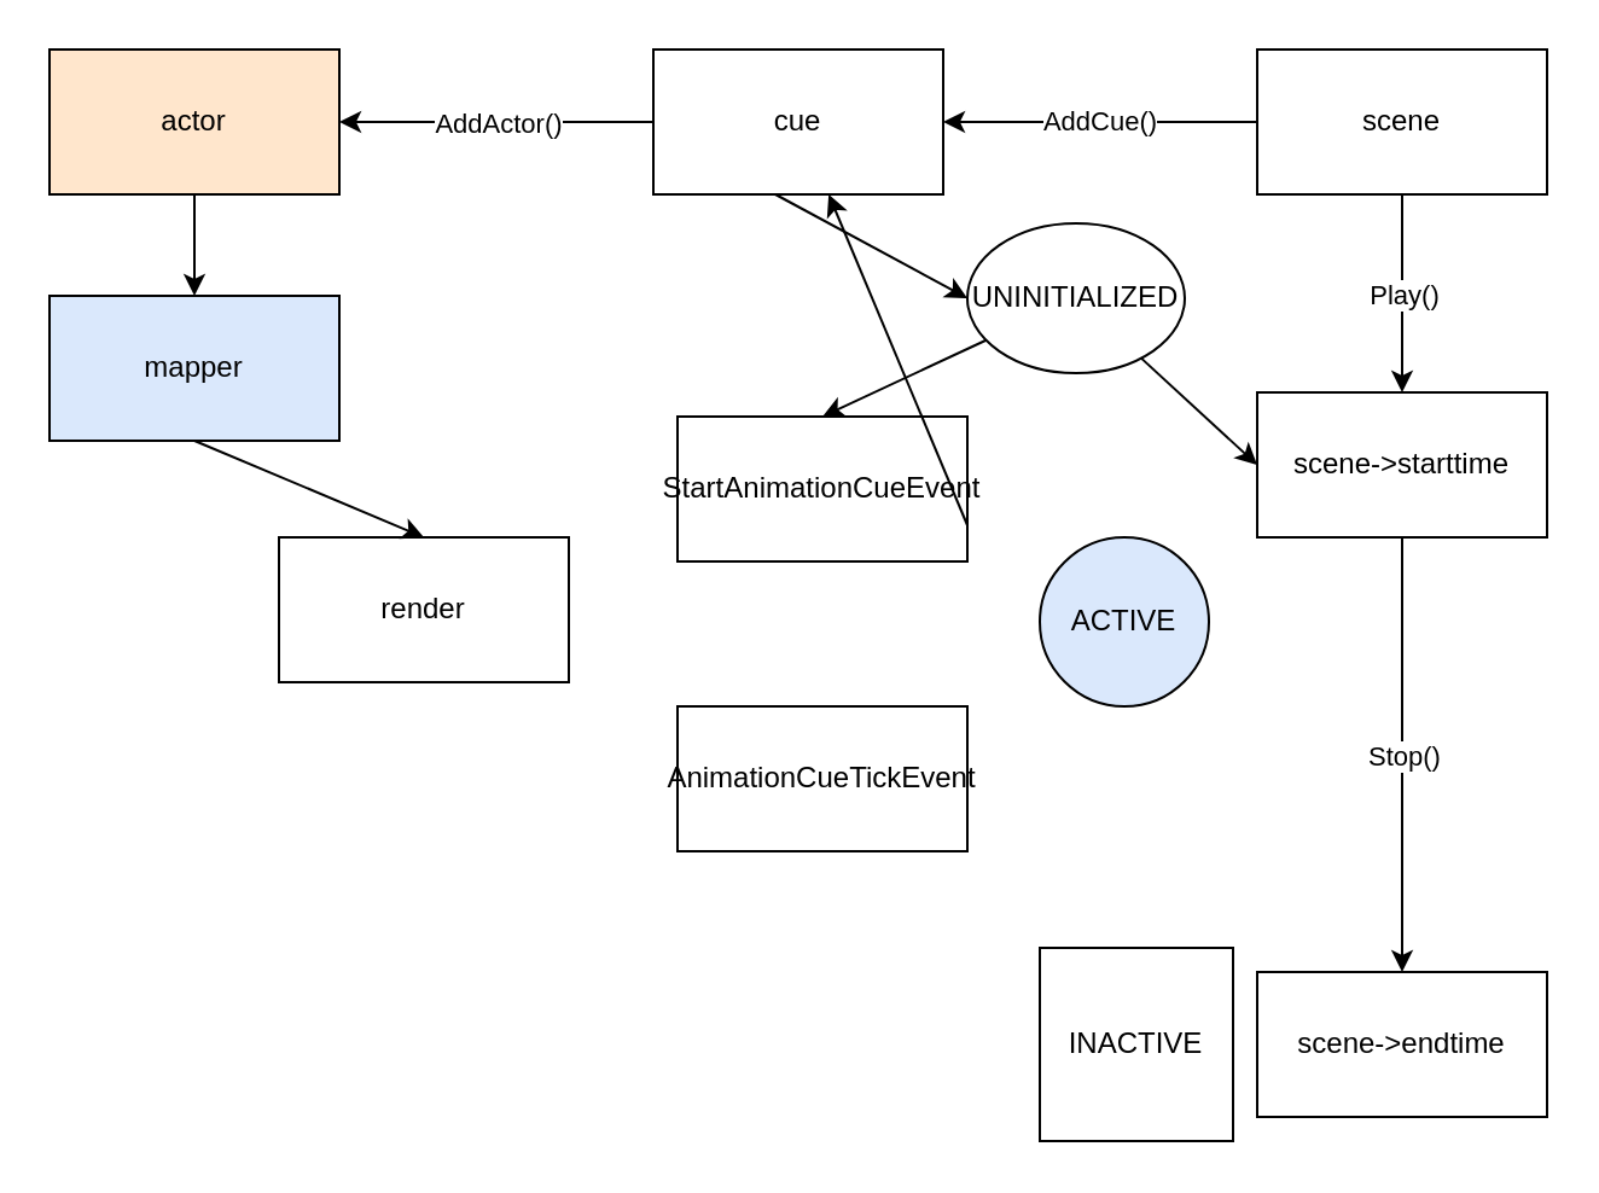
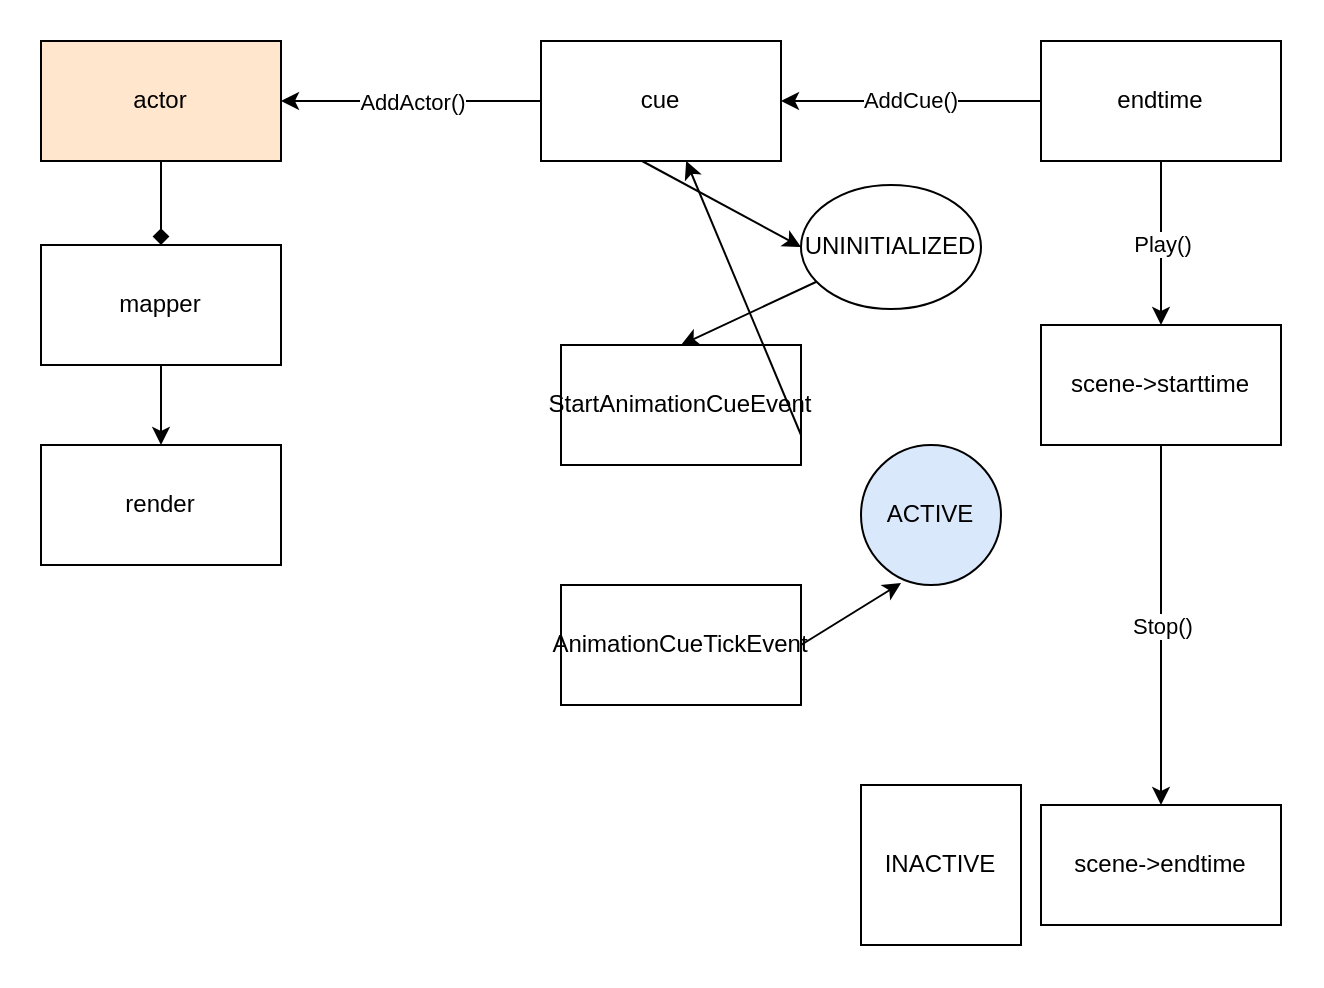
  <mxCell id="0" />
  <mxCell id="1" parent="0" />
  <mxCell id="2" value="StartAnimationCueEvent" style="rounded=0;whiteSpace=wrap;html=1;" parent="1" vertex="1"><mxGeometry x="280" y="172" width="120" height="60" as="geometry" /></mxCell>
  <mxCell id="3" value="AnimationCueTickEvent" style="rounded=0;whiteSpace=wrap;html=1;" parent="1" vertex="1"><mxGeometry x="280" y="292" width="120" height="60" as="geometry" /></mxCell>
  <mxCell id="4" value="actor" style="rounded=0;whiteSpace=wrap;html=1;fillColor=#ffe6cc;" vertex="1" parent="1"><mxGeometry x="20" y="20" width="120" height="60" as="geometry" /></mxCell>
- <mxCell id="5" value="mapper" style="rounded=0;whiteSpace=wrap;html=1;fillColor=#dae8fc;" vertex="1" parent="1"><mxGeometry x="20" y="122" width="120" height="60" as="geometry" /></mxCell>
- <mxCell id="6" value="render" style="rounded=0;whiteSpace=wrap;html=1;" vertex="1" parent="1"><mxGeometry x="115" y="222" width="120" height="60" as="geometry" /></mxCell>
+ <mxCell id="5" value="mapper" style="rounded=0;whiteSpace=wrap;html=1;" vertex="1" parent="1"><mxGeometry x="20" y="122" width="120" height="60" as="geometry" /></mxCell>
+ <mxCell id="6" value="render" style="rounded=0;whiteSpace=wrap;html=1;" vertex="1" parent="1"><mxGeometry x="20" y="222" width="120" height="60" as="geometry" /></mxCell>
  <mxCell id="7" value="cue" style="rounded=0;whiteSpace=wrap;html=1;" vertex="1" parent="1"><mxGeometry x="270" y="20" width="120" height="60" as="geometry" /></mxCell>
- <mxCell id="8" value="scene" style="rounded=0;whiteSpace=wrap;html=1;" vertex="1" parent="1"><mxGeometry x="520" y="20" width="120" height="60" as="geometry" /></mxCell>
+ <mxCell id="8" value="endtime" style="rounded=0;whiteSpace=wrap;html=1;" vertex="1" parent="1"><mxGeometry x="520" y="20" width="120" height="60" as="geometry" /></mxCell>
  <mxCell id="9" value="" style="endArrow=classic;html=1;rounded=0;entryX=1;entryY=0.5;entryDx=0;entryDy=0;exitX=0;exitY=0.5;exitDx=0;exitDy=0;" edge="1" parent="1" source="7" target="4"><mxGeometry relative="1" as="geometry"><mxPoint x="150" y="62" as="sourcePoint" /><mxPoint x="250" y="62" as="targetPoint" /></mxGeometry></mxCell>
  <mxCell id="10" value="AddActor()" style="edgeLabel;resizable=0;html=1;align=center;verticalAlign=middle;" connectable="0" vertex="1" parent="9"><mxGeometry relative="1" as="geometry" /></mxCell>
  <mxCell id="11" value="AddCue()" style="endArrow=classic;html=1;rounded=0;entryX=1;entryY=0.5;entryDx=0;entryDy=0;exitX=0;exitY=0.5;exitDx=0;exitDy=0;" edge="1" parent="1" source="8" target="7"><mxGeometry relative="1" as="geometry"><mxPoint x="480" y="-18" as="sourcePoint" /><mxPoint x="580" y="-18" as="targetPoint" /></mxGeometry></mxCell>
- <mxCell id="12" value="" style="endArrow=classic;html=1;rounded=0;entryX=0.5;entryY=0;entryDx=0;entryDy=0;" edge="1" parent="1" source="4" target="5"><mxGeometry width="50" height="50" relative="1" as="geometry"><mxPoint x="80" y="82" as="sourcePoint" /><mxPoint x="420" y="52" as="targetPoint" /></mxGeometry></mxCell>
+ <mxCell id="12" value="" style="endArrow=diamond;html=1;rounded=0;entryX=0.5;entryY=0;entryDx=0;entryDy=0;" edge="1" parent="1" source="4" target="5"><mxGeometry width="50" height="50" relative="1" as="geometry"><mxPoint x="80" y="82" as="sourcePoint" /><mxPoint x="420" y="52" as="targetPoint" /></mxGeometry></mxCell>
  <mxCell id="13" value="" style="endArrow=classic;html=1;rounded=0;entryX=0.5;entryY=0;entryDx=0;entryDy=0;exitX=0.5;exitY=1;exitDx=0;exitDy=0;" edge="1" parent="1" source="5" target="6"><mxGeometry width="50" height="50" relative="1" as="geometry"><mxPoint x="210" y="242" as="sourcePoint" /><mxPoint x="260" y="192" as="targetPoint" /></mxGeometry></mxCell>
  <mxCell id="14" value="scene-&amp;gt;starttime" style="rounded=0;whiteSpace=wrap;html=1;" vertex="1" parent="1"><mxGeometry x="520" y="162" width="120" height="60" as="geometry" /></mxCell>
  <mxCell id="15" value="" style="endArrow=classic;html=1;rounded=0;exitX=0.5;exitY=1;exitDx=0;exitDy=0;entryX=0.5;entryY=0;entryDx=0;entryDy=0;" edge="1" parent="1" source="8" target="14"><mxGeometry relative="1" as="geometry"><mxPoint x="670" y="132" as="sourcePoint" /><mxPoint x="770" y="132" as="targetPoint" /></mxGeometry></mxCell>
  <mxCell id="16" value="Play()" style="edgeLabel;resizable=0;html=1;align=center;verticalAlign=middle;" connectable="0" vertex="1" parent="15"><mxGeometry relative="1" as="geometry" /></mxCell>
  <mxCell id="17" value="UNINITIALIZED" style="ellipse;whiteSpace=wrap;html=1;" vertex="1" parent="1"><mxGeometry x="400" y="92" width="90" height="62" as="geometry" /></mxCell>
  <mxCell id="18" value="" style="endArrow=classic;html=1;rounded=0;exitX=0.421;exitY=1;exitDx=0;exitDy=0;exitPerimeter=0;entryX=0;entryY=0.5;entryDx=0;entryDy=0;" edge="1" parent="1" source="7" target="17"><mxGeometry width="50" height="50" relative="1" as="geometry"><mxPoint x="300" y="142" as="sourcePoint" /><mxPoint x="350" y="92" as="targetPoint" /></mxGeometry></mxCell>
- <mxCell id="19" value="" style="endArrow=classic;html=1;rounded=0;entryX=0;entryY=0.5;entryDx=0;entryDy=0;" edge="1" parent="1" source="17" target="14"><mxGeometry width="50" height="50" relative="1" as="geometry"><mxPoint x="480" y="362" as="sourcePoint" /><mxPoint x="530" y="312" as="targetPoint" /></mxGeometry></mxCell>
  <mxCell id="20" value="ACTIVE" style="ellipse;whiteSpace=wrap;html=1;aspect=fixed;fillColor=#dae8fc;" vertex="1" parent="1"><mxGeometry x="430" y="222" width="70" height="70" as="geometry" /></mxCell>
  <mxCell id="21" value="INACTIVE" style="whiteSpace=wrap;html=1;aspect=fixed;rounded=0;" vertex="1" parent="1"><mxGeometry x="430" y="392" width="80" height="80" as="geometry" /></mxCell>
  <mxCell id="22" value="" style="endArrow=classic;html=1;rounded=0;exitX=1;exitY=0.75;exitDx=0;exitDy=0;" edge="1" parent="1" source="2" target="7"><mxGeometry width="50" height="50" relative="1" as="geometry"><mxPoint x="610" y="312" as="sourcePoint" /><mxPoint x="660" y="262" as="targetPoint" /></mxGeometry></mxCell>
+ <mxCell id="23" value="" style="endArrow=classic;html=1;rounded=0;exitX=1;exitY=0.5;exitDx=0;exitDy=0;entryX=0.286;entryY=0.986;entryDx=0;entryDy=0;entryPerimeter=0;" edge="1" parent="1" source="3" target="20"><mxGeometry width="50" height="50" relative="1" as="geometry"><mxPoint x="400" y="332" as="sourcePoint" /><mxPoint x="450" y="282" as="targetPoint" /></mxGeometry></mxCell>
  <mxCell id="24" value="scene-&amp;gt;endtime" style="rounded=0;whiteSpace=wrap;html=1;" vertex="1" parent="1"><mxGeometry x="520" y="402" width="120" height="60" as="geometry" /></mxCell>
  <mxCell id="25" value="" style="endArrow=classic;html=1;rounded=0;exitX=0.5;exitY=1;exitDx=0;exitDy=0;entryX=0.5;entryY=0;entryDx=0;entryDy=0;" edge="1" parent="1" source="14" target="24"><mxGeometry relative="1" as="geometry"><mxPoint x="650" y="272" as="sourcePoint" /><mxPoint x="750" y="272" as="targetPoint" /></mxGeometry></mxCell>
  <mxCell id="26" value="Stop()" style="edgeLabel;resizable=0;html=1;align=center;verticalAlign=middle;" connectable="0" vertex="1" parent="25"><mxGeometry relative="1" as="geometry" /></mxCell>
  <mxCell id="27" value="" style="endArrow=classic;html=1;rounded=0;entryX=0.5;entryY=0;entryDx=0;entryDy=0;" edge="1" parent="1" source="17" target="2"><mxGeometry width="50" height="50" relative="1" as="geometry"><mxPoint x="170" y="182" as="sourcePoint" /><mxPoint x="220" y="132" as="targetPoint" /></mxGeometry></mxCell>
